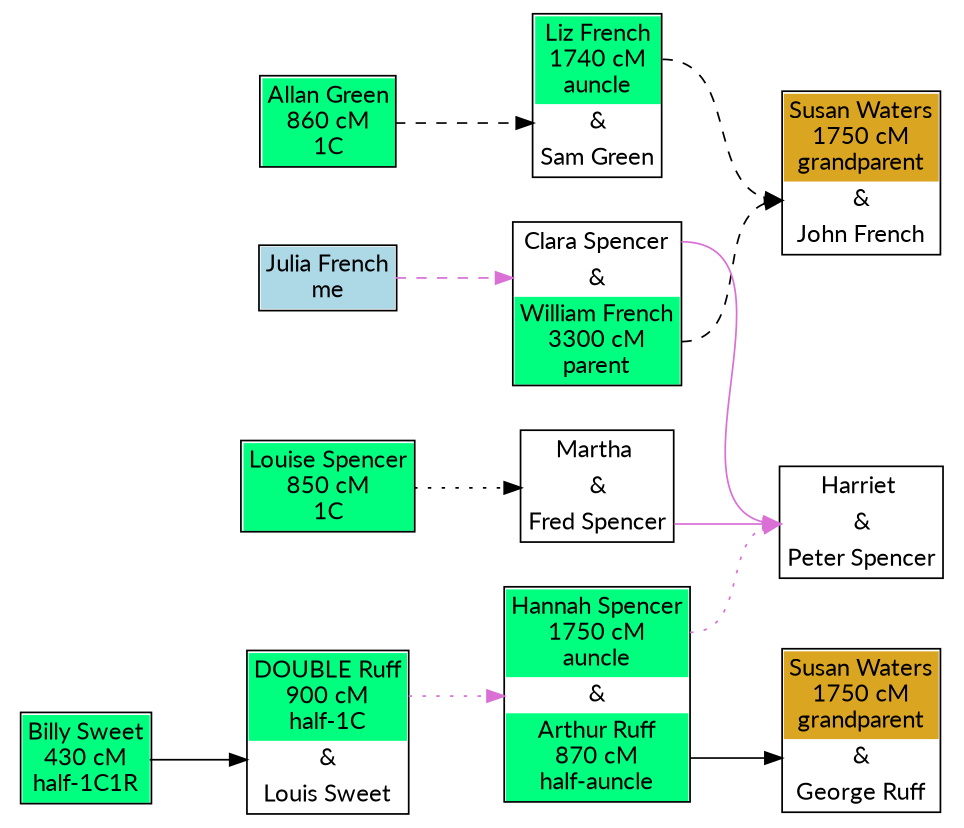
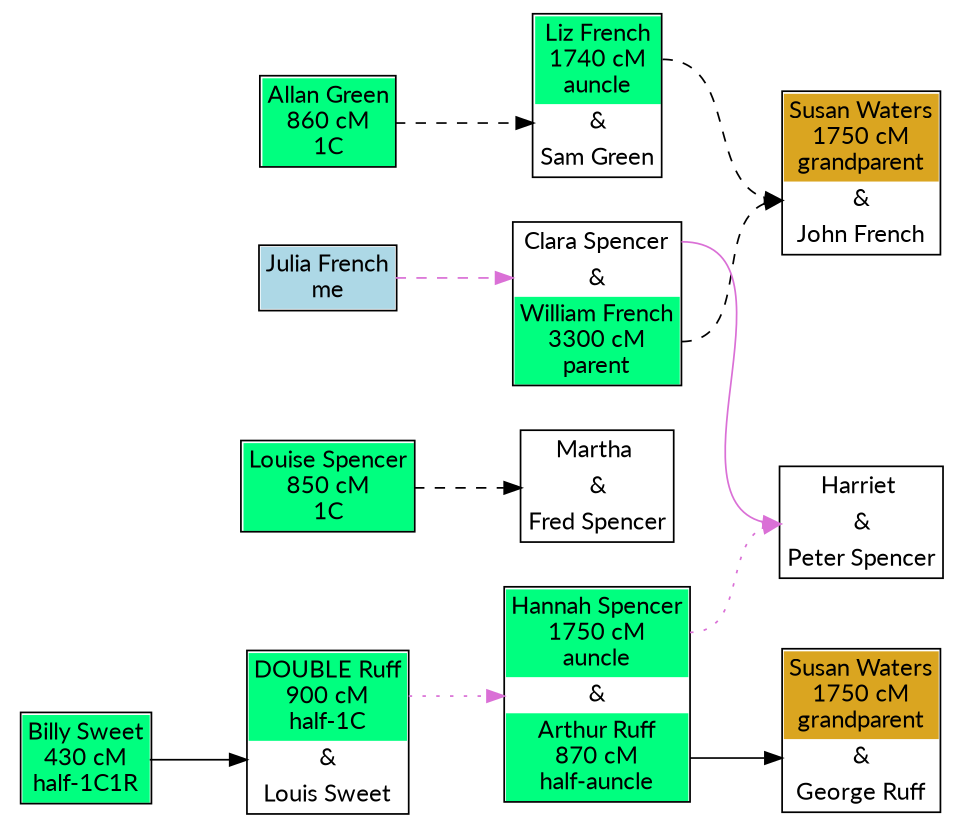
  digraph {
    fontname=Lato
    rankdir=LR
    node [fontname=Lato shape=plaintext]
    edge [fontname=Lato headport=u style=dashed tailport=w]
    n1 [label=< <table cellpadding="3" border="1" cellspacing="0" cellborder="0"> <tr><td port="w" bgcolor="goldenrod">Susan Waters<br/>1750 cM<br/>grandparent</td></tr> <tr><td port="u">&amp;</td></tr> <tr><td port="h">John French</td></tr> </table>>]
    n2 [label=< <table cellpadding="3" border="1" cellspacing="0" cellborder="0"> <tr><td port="w">Clara Spencer</td></tr> <tr><td port="u">&amp;</td></tr> <tr><td port="h" bgcolor="springgreen">William French<br/>3300 cM<br/>parent</td></tr> </table>>]
    n3 [label=< <table cellpadding="3" border="1" cellspacing="0" cellborder="0"> <tr><td port="w">Harriet </td></tr> <tr><td port="u">&amp;</td></tr> <tr><td port="h">Peter Spencer</td></tr> </table>>]
    n4 [label=< <table cellpadding="3" border="1" cellspacing="0" cellborder="0"> <tr><td port="w" bgcolor="springgreen">Liz French<br/>1740 cM<br/>auncle</td></tr> <tr><td port="u">&amp;</td></tr> <tr><td port="h">Sam Green</td></tr> </table>>]
    n5 [label=< <table cellpadding="3" border="1" cellspacing="0" cellborder="0"> <tr><td port="w" bgcolor="goldenrod">Susan Waters<br/>1750 cM<br/>grandparent</td></tr> <tr><td port="u">&amp;</td></tr> <tr><td port="h">George Ruff</td></tr> </table>>]
    n6 [label=< <table cellpadding="3" border="1" cellspacing="0" cellborder="0"> <tr><td port="w">Martha </td></tr> <tr><td port="u">&amp;</td></tr> <tr><td port="h">Fred Spencer</td></tr> </table>>]
    n7 [label=< <table cellpadding="3" border="1" cellspacing="0" cellborder="0"> <tr><td port="w" bgcolor="springgreen">Hannah Spencer<br/>1750 cM<br/>auncle</td></tr> <tr><td port="u">&amp;</td></tr> <tr><td port="h" bgcolor="springgreen">Arthur Ruff<br/>870 cM<br/>half-auncle</td></tr> </table>>]
    n8 [label=< <table cellpadding="3" border="1" cellspacing="0" cellborder="0"> <tr><td port="w" bgcolor="springgreen">DOUBLE Ruff<br/>900 cM<br/>half-1C</td></tr> <tr><td port="u">&amp;</td></tr> <tr><td port="h">Louis Sweet</td></tr> </table>>]
    n9 [label=< <table cellpadding="3" border="1" cellspacing="0" cellborder="0"> <tr><td port="i" bgcolor="lightblue">Julia French<br/>me</td></tr> </table>>]
    n10 [label=< <table cellpadding="3" border="1" cellspacing="0" cellborder="0"> <tr><td port="i" bgcolor="springgreen">Louise Spencer<br/>850 cM<br/>1C</td></tr> </table>>]
    n11 [label=< <table cellpadding="3" border="1" cellspacing="0" cellborder="0"> <tr><td port="i" bgcolor="springgreen">Billy Sweet<br/>430 cM<br/>half-1C1R</td></tr> </table>>]
    n12 [label=< <table cellpadding="3" border="1" cellspacing="0" cellborder="0"> <tr><td port="i" bgcolor="springgreen">Allan Green<br/>860 cM<br/>1C</td></tr> </table>>]
    n2 -> n1 [tailport=h]
    n2 -> n3 [color=orchid style=solid]
    n4 -> n1
-   n6 -> n3 [color=orchid style=solid tailport=h]
    n7 -> n3 [color=orchid style=dotted]
    n7 -> n5 [style=solid tailport=h]
    n8 -> n7 [color=orchid style=dotted]
    n9 -> n2 [color=orchid tailport=i]
-   n10 -> n6 [style=dotted tailport=i]
+   n10 -> n6 [tailport=i]
    n11 -> n8 [style=solid tailport=i]
    n12 -> n4 [tailport=i]
  }
